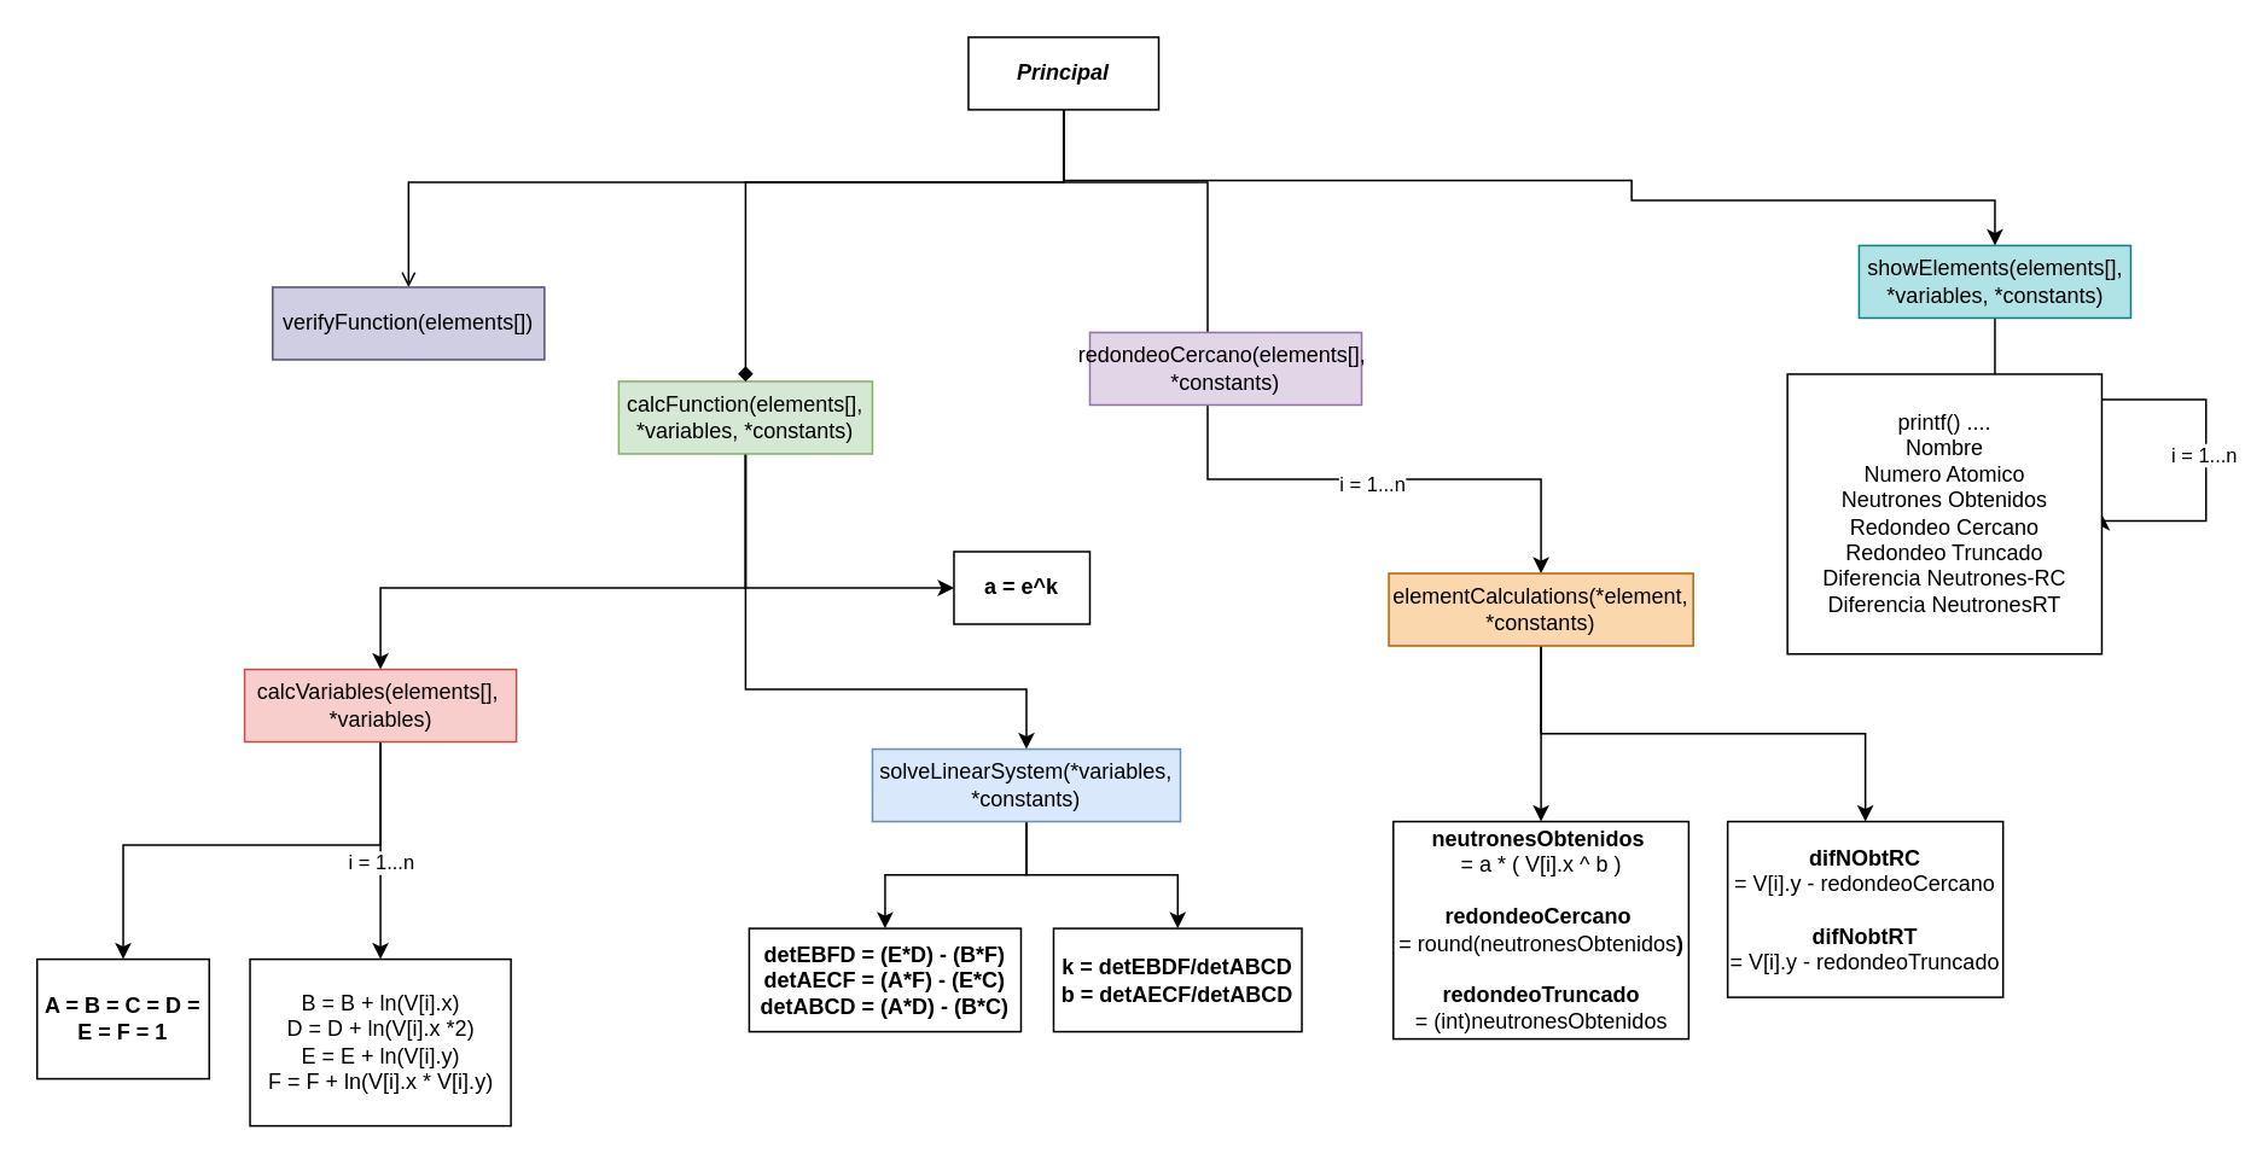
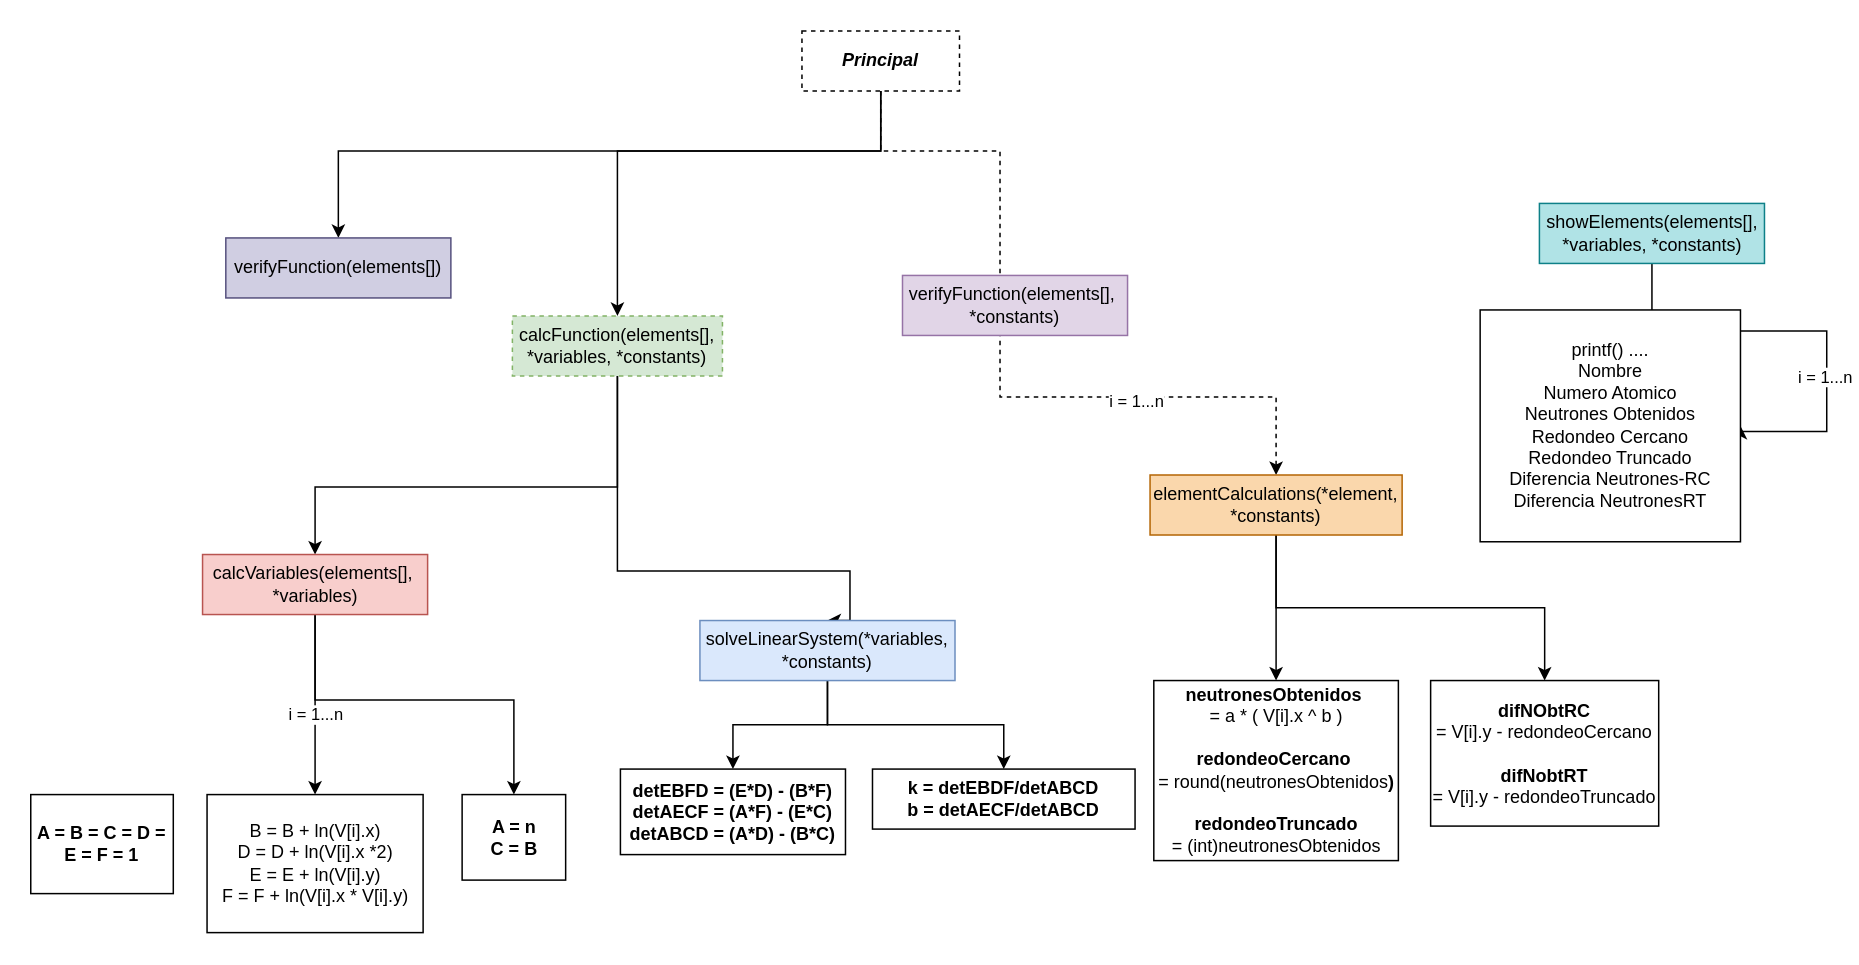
  <mxCell id="0" />
  <mxCell id="1" parent="0" />
  <mxCell id="2" style="edgeStyle=orthogonalEdgeStyle;rounded=0;orthogonalLoop=1;jettySize=auto;html=1;entryX=0.5;entryY=0;entryDx=0;entryDy=0;" edge="1" parent="1" source="5" target="26"><mxGeometry relative="1" as="geometry"><Array as="points"><mxPoint x="411" y="380" /><mxPoint x="566" y="380" /></Array></mxGeometry></mxCell>
  <mxCell id="3" style="edgeStyle=orthogonalEdgeStyle;rounded=0;orthogonalLoop=1;jettySize=auto;html=1;exitX=0.5;exitY=1;exitDx=0;exitDy=0;entryX=0.5;entryY=0;entryDx=0;entryDy=0;" edge="1" parent="1" source="5" target="23"><mxGeometry relative="1" as="geometry"><Array as="points"><mxPoint x="411" y="324" /><mxPoint x="210" y="324" /></Array></mxGeometry></mxCell>
- <mxCell id="4" style="edgeStyle=orthogonalEdgeStyle;rounded=0;orthogonalLoop=1;jettySize=auto;html=1;exitX=0.5;exitY=1;exitDx=0;exitDy=0;entryX=0;entryY=0.5;entryDx=0;entryDy=0;" edge="1" parent="1" source="5" target="27"><mxGeometry relative="1" as="geometry" /></mxCell>
- <mxCell id="5" value="calcFunction(elements[], *variables, *constants)" style="rounded=0;whiteSpace=wrap;html=1;fillColor=#d5e8d4;strokeColor=#82b366;" vertex="1" parent="1"><mxGeometry x="341" y="210" width="140" height="40" as="geometry" /></mxCell>
- <mxCell id="6" style="edgeStyle=orthogonalEdgeStyle;rounded=0;orthogonalLoop=1;jettySize=auto;html=1;exitX=0.5;exitY=1;exitDx=0;exitDy=0;entryX=0.5;entryY=0;entryDx=0;entryDy=0;endArrow=open;" edge="1" parent="1" source="11" target="12"><mxGeometry relative="1" as="geometry"><Array as="points"><mxPoint x="587" y="100" /><mxPoint x="225" y="100" /></Array></mxGeometry></mxCell>
- <mxCell id="7" style="edgeStyle=orthogonalEdgeStyle;rounded=0;orthogonalLoop=1;jettySize=auto;html=1;exitX=0.5;exitY=1;exitDx=0;exitDy=0;entryX=0.5;entryY=0;entryDx=0;entryDy=0;endArrow=diamond;" edge="1" parent="1" source="11" target="5"><mxGeometry relative="1" as="geometry"><Array as="points"><mxPoint x="587" y="100" /><mxPoint x="411" y="100" /></Array></mxGeometry></mxCell>
- <mxCell id="8" style="edgeStyle=orthogonalEdgeStyle;rounded=0;orthogonalLoop=1;jettySize=auto;html=1;exitX=0.5;exitY=1;exitDx=0;exitDy=0;entryX=0.5;entryY=0;entryDx=0;entryDy=0;" edge="1" parent="1" source="11" target="15"><mxGeometry relative="1" as="geometry"><Array as="points"><mxPoint x="587" y="100" /><mxPoint x="666" y="100" /><mxPoint x="666" y="264" /><mxPoint x="850" y="264" /><mxPoint x="850" y="309" /></Array></mxGeometry></mxCell>
+ <mxCell id="5" value="calcFunction(elements[], *variables, *constants)" style="rounded=0;whiteSpace=wrap;html=1;fillColor=#d5e8d4;strokeColor=#82b366;dashed=1;" vertex="1" parent="1"><mxGeometry x="341" y="210" width="140" height="40" as="geometry" /></mxCell>
+ <mxCell id="6" style="edgeStyle=orthogonalEdgeStyle;rounded=0;orthogonalLoop=1;jettySize=auto;html=1;exitX=0.5;exitY=1;exitDx=0;exitDy=0;entryX=0.5;entryY=0;entryDx=0;entryDy=0;" edge="1" parent="1" source="11" target="12"><mxGeometry relative="1" as="geometry"><Array as="points"><mxPoint x="587" y="100" /><mxPoint x="225" y="100" /></Array></mxGeometry></mxCell>
+ <mxCell id="7" style="edgeStyle=orthogonalEdgeStyle;rounded=0;orthogonalLoop=1;jettySize=auto;html=1;exitX=0.5;exitY=1;exitDx=0;exitDy=0;entryX=0.5;entryY=0;entryDx=0;entryDy=0;" edge="1" parent="1" source="11" target="5"><mxGeometry relative="1" as="geometry"><Array as="points"><mxPoint x="587" y="100" /><mxPoint x="411" y="100" /></Array></mxGeometry></mxCell>
+ <mxCell id="8" style="edgeStyle=orthogonalEdgeStyle;rounded=0;orthogonalLoop=1;jettySize=auto;html=1;exitX=0.5;exitY=1;exitDx=0;exitDy=0;entryX=0.5;entryY=0;entryDx=0;entryDy=0;dashed=1;" edge="1" parent="1" source="11" target="15"><mxGeometry relative="1" as="geometry"><Array as="points"><mxPoint x="587" y="100" /><mxPoint x="666" y="100" /><mxPoint x="666" y="264" /><mxPoint x="850" y="264" /><mxPoint x="850" y="309" /></Array></mxGeometry></mxCell>
  <mxCell id="9" value="i = 1...n" style="edgeLabel;html=1;align=center;verticalAlign=middle;resizable=0;points=[];" vertex="1" connectable="0" parent="8"><mxGeometry x="0.438" y="-2" relative="1" as="geometry"><mxPoint as="offset" /></mxGeometry></mxCell>
- <mxCell id="10" style="edgeStyle=orthogonalEdgeStyle;rounded=0;orthogonalLoop=1;jettySize=auto;html=1;exitX=0.5;exitY=1;exitDx=0;exitDy=0;entryX=0.5;entryY=0;entryDx=0;entryDy=0;" edge="1" parent="1" source="11" target="18"><mxGeometry relative="1" as="geometry"><mxPoint x="962" y="42" as="targetPoint" /><Array as="points"><mxPoint x="587" y="99" /><mxPoint x="900" y="99" /><mxPoint x="900" y="110" /><mxPoint x="1101" y="110" /></Array></mxGeometry></mxCell>
- <mxCell id="11" value="&lt;b&gt;&lt;i&gt;Principal&lt;/i&gt;&lt;/b&gt;" style="rounded=0;whiteSpace=wrap;html=1;" vertex="1" parent="1"><mxGeometry x="534" y="20" width="105" height="40" as="geometry" /></mxCell>
+ <mxCell id="11" value="&lt;b&gt;&lt;i&gt;Principal&lt;/i&gt;&lt;/b&gt;" style="rounded=0;whiteSpace=wrap;html=1;dashed=1;" vertex="1" parent="1"><mxGeometry x="534" y="20" width="105" height="40" as="geometry" /></mxCell>
  <mxCell id="12" value="verifyFunction(elements[])" style="rounded=0;whiteSpace=wrap;html=1;fillColor=#d0cee2;strokeColor=#56517e;" vertex="1" parent="1"><mxGeometry x="150" y="158" width="150" height="40" as="geometry" /></mxCell>
  <mxCell id="13" style="edgeStyle=orthogonalEdgeStyle;rounded=0;orthogonalLoop=1;jettySize=auto;html=1;exitX=0.5;exitY=1;exitDx=0;exitDy=0;entryX=0.5;entryY=0;entryDx=0;entryDy=0;" edge="1" parent="1" source="15" target="34"><mxGeometry relative="1" as="geometry"><mxPoint x="850.167" y="398.833" as="targetPoint" /></mxGeometry></mxCell>
  <mxCell id="14" style="edgeStyle=orthogonalEdgeStyle;rounded=0;orthogonalLoop=1;jettySize=auto;html=1;exitX=0.5;exitY=1;exitDx=0;exitDy=0;entryX=0.5;entryY=0;entryDx=0;entryDy=0;" edge="1" parent="1" source="15" target="35"><mxGeometry relative="1" as="geometry" /></mxCell>
  <mxCell id="15" value="elementCalculations(*element, *constants)" style="rounded=0;whiteSpace=wrap;html=1;fillColor=#fad7ac;strokeColor=#b46504;" vertex="1" parent="1"><mxGeometry x="766" y="316" width="168" height="40" as="geometry" /></mxCell>
  <mxCell id="16" style="edgeStyle=orthogonalEdgeStyle;rounded=0;orthogonalLoop=1;jettySize=auto;html=1;exitX=0.5;exitY=1;exitDx=0;exitDy=0;entryX=0.5;entryY=0;entryDx=0;entryDy=0;" edge="1" parent="1" source="18" target="36"><mxGeometry relative="1" as="geometry"><Array as="points"><mxPoint x="1101" y="220" /><mxPoint x="1217" y="220" /><mxPoint x="1217" y="287" /><mxPoint x="1160" y="287" /></Array></mxGeometry></mxCell>
  <mxCell id="17" value="i = 1...n" style="edgeLabel;html=1;align=center;verticalAlign=middle;resizable=0;points=[];" vertex="1" connectable="0" parent="16"><mxGeometry x="-0.154" y="3" relative="1" as="geometry"><mxPoint x="37" y="33" as="offset" /></mxGeometry></mxCell>
  <mxCell id="18" value="showElements(elements[], *variables, *constants)" style="rounded=0;whiteSpace=wrap;html=1;fillColor=#b0e3e6;strokeColor=#0e8088;" vertex="1" parent="1"><mxGeometry x="1025.5" y="135" width="150" height="40" as="geometry" /></mxCell>
  <mxCell id="19" style="edgeStyle=orthogonalEdgeStyle;rounded=0;orthogonalLoop=1;jettySize=auto;html=1;exitX=0.5;exitY=1;exitDx=0;exitDy=0;entryX=0.5;entryY=0;entryDx=0;entryDy=0;" edge="1" parent="1" source="23" target="29"><mxGeometry relative="1" as="geometry" /></mxCell>
  <mxCell id="20" value="i = 1...n" style="edgeLabel;html=1;align=center;verticalAlign=middle;resizable=0;points=[];" vertex="1" connectable="0" parent="19"><mxGeometry x="-0.085" y="1" relative="1" as="geometry"><mxPoint x="-1" y="11" as="offset" /></mxGeometry></mxCell>
- <mxCell id="22" style="edgeStyle=orthogonalEdgeStyle;rounded=0;orthogonalLoop=1;jettySize=auto;html=1;exitX=0.5;exitY=1;exitDx=0;exitDy=0;entryX=0.5;entryY=0;entryDx=0;entryDy=0;" edge="1" parent="1" source="23" target="28"><mxGeometry relative="1" as="geometry"><Array as="points"><mxPoint x="210" y="466" /><mxPoint x="68" y="466" /></Array></mxGeometry></mxCell>
+ <mxCell id="21" style="edgeStyle=orthogonalEdgeStyle;rounded=0;orthogonalLoop=1;jettySize=auto;html=1;exitX=0.5;exitY=1;exitDx=0;exitDy=0;entryX=0.5;entryY=0;entryDx=0;entryDy=0;" edge="1" parent="1" source="23" target="30"><mxGeometry relative="1" as="geometry"><Array as="points"><mxPoint x="209.5" y="466" /><mxPoint x="342.5" y="466" /></Array></mxGeometry></mxCell>
  <mxCell id="23" value="calcVariables(elements[],&amp;nbsp; *variables)" style="rounded=0;whiteSpace=wrap;html=1;fillColor=#f8cecc;strokeColor=#b85450;" vertex="1" parent="1"><mxGeometry x="134.5" y="369" width="150" height="40" as="geometry" /></mxCell>
  <mxCell id="24" style="edgeStyle=orthogonalEdgeStyle;rounded=0;orthogonalLoop=1;jettySize=auto;html=1;exitX=0.5;exitY=1;exitDx=0;exitDy=0;entryX=0.5;entryY=0;entryDx=0;entryDy=0;" edge="1" parent="1" source="26" target="31"><mxGeometry relative="1" as="geometry" /></mxCell>
  <mxCell id="25" style="edgeStyle=orthogonalEdgeStyle;rounded=0;orthogonalLoop=1;jettySize=auto;html=1;exitX=0.5;exitY=1;exitDx=0;exitDy=0;entryX=0.5;entryY=0;entryDx=0;entryDy=0;" edge="1" parent="1" source="26" target="32"><mxGeometry relative="1" as="geometry" /></mxCell>
- <mxCell id="26" value="solveLinearSystem(*variables, *constants)" style="rounded=0;whiteSpace=wrap;html=1;fillColor=#dae8fc;strokeColor=#6c8ebf;" vertex="1" parent="1"><mxGeometry x="481" y="413" width="170" height="40" as="geometry" /></mxCell>
- <mxCell id="27" value="&lt;b&gt;a = e^k&lt;/b&gt;" style="rounded=0;whiteSpace=wrap;html=1;" vertex="1" parent="1"><mxGeometry x="526" y="304" width="75" height="40" as="geometry" /></mxCell>
+ <mxCell id="26" value="solveLinearSystem(*variables, *constants)" style="rounded=0;whiteSpace=wrap;html=1;fillColor=#dae8fc;strokeColor=#6c8ebf;" vertex="1" parent="1"><mxGeometry x="466" y="413" width="170" height="40" as="geometry" /></mxCell>
  <mxCell id="28" value="&lt;b&gt;A = B = C = D = E = F = 1&lt;/b&gt;" style="rounded=0;whiteSpace=wrap;html=1;" vertex="1" parent="1"><mxGeometry x="20" y="529" width="95" height="66" as="geometry" /></mxCell>
  <mxCell id="29" value="&lt;div&gt;&lt;span style=&quot;background-color: initial;&quot;&gt;B = B + ln(V[i].x)&lt;/span&gt;&lt;/div&gt;&lt;div&gt;D = D + ln(V[i].x *2)&lt;/div&gt;&lt;div&gt;E = E + ln(V[i].y)&lt;/div&gt;&lt;div&gt;F = F + ln(V[i].x * V[i].y)&lt;/div&gt;" style="rounded=0;whiteSpace=wrap;html=1;" vertex="1" parent="1"><mxGeometry x="137.5" y="529" width="144" height="92" as="geometry" /></mxCell>
+ <mxCell id="30" value="&lt;div&gt;&lt;b&gt;A = n&lt;/b&gt;&lt;/div&gt;&lt;div&gt;&lt;b&gt;C = B&lt;/b&gt;&lt;/div&gt;" style="rounded=0;whiteSpace=wrap;html=1;" vertex="1" parent="1"><mxGeometry x="307.5" y="529" width="69" height="57" as="geometry" /></mxCell>
  <mxCell id="31" value="&lt;div&gt;&lt;b&gt;detEBFD = (E*D) - (B*F)&lt;/b&gt;&lt;/div&gt;&lt;div&gt;&lt;b&gt;detAECF = (A*F) - (E*C)&lt;/b&gt;&lt;b&gt;&lt;br&gt;&lt;/b&gt;&lt;/div&gt;&lt;div&gt;&lt;b&gt;detABCD = (A*D) - (B*C)&lt;/b&gt;&lt;b&gt;&lt;br&gt;&lt;/b&gt;&lt;/div&gt;" style="rounded=0;whiteSpace=wrap;html=1;" vertex="1" parent="1"><mxGeometry x="413" y="512" width="150" height="57" as="geometry" /></mxCell>
- <mxCell id="32" value="&lt;b&gt;k = detEBDF/detABCD&lt;/b&gt;&lt;div&gt;&lt;b&gt;b = detAECF/detABCD&lt;/b&gt;&lt;b&gt;&lt;br&gt;&lt;/b&gt;&lt;/div&gt;" style="rounded=0;whiteSpace=wrap;html=1;" vertex="1" parent="1"><mxGeometry x="581" y="512" width="137" height="57" as="geometry" /></mxCell>
- <mxCell id="33" value="redondeoCercano(elements[],&amp;nbsp; *constants)" style="rounded=0;whiteSpace=wrap;html=1;fillColor=#e1d5e7;strokeColor=#9673a6;" vertex="1" parent="1"><mxGeometry x="601" y="183" width="150" height="40" as="geometry" /></mxCell>
+ <mxCell id="32" value="&lt;b&gt;k = detEBDF/detABCD&lt;/b&gt;&lt;div&gt;&lt;b&gt;b = detAECF/detABCD&lt;/b&gt;&lt;b&gt;&lt;br&gt;&lt;/b&gt;&lt;/div&gt;" style="rounded=0;whiteSpace=wrap;html=1;" vertex="1" parent="1"><mxGeometry x="581" y="512" width="175" height="40" as="geometry" /></mxCell>
+ <mxCell id="33" value="verifyFunction(elements[],&amp;nbsp; *constants)" style="rounded=0;whiteSpace=wrap;html=1;fillColor=#e1d5e7;strokeColor=#9673a6;" vertex="1" parent="1"><mxGeometry x="601" y="183" width="150" height="40" as="geometry" /></mxCell>
  <mxCell id="34" value="&lt;div&gt;&lt;b&gt;neutronesObtenidos&amp;nbsp;&lt;/b&gt;&lt;/div&gt;&lt;div&gt;= a * ( V[i].x ^ b )&lt;/div&gt;&lt;div&gt;&lt;br&gt;&lt;/div&gt;&lt;div&gt;&lt;b&gt;redondeoCercano&amp;nbsp;&lt;/b&gt;&lt;/div&gt;&lt;div&gt;=&amp;nbsp;&lt;span style=&quot;background-color: initial;&quot;&gt;round(neutronesObtenidos&lt;/span&gt;&lt;b style=&quot;background-color: initial;&quot;&gt;)&lt;/b&gt;&lt;/div&gt;&lt;div&gt;&lt;b style=&quot;background-color: initial;&quot;&gt;&lt;br&gt;&lt;/b&gt;&lt;/div&gt;&lt;div&gt;&lt;b&gt;redondeoTruncado&lt;/b&gt;&lt;/div&gt;&lt;div&gt;= (int)neutronesObtenidos&lt;/div&gt;" style="rounded=0;whiteSpace=wrap;html=1;" vertex="1" parent="1"><mxGeometry x="768.5" y="453" width="163" height="120" as="geometry" /></mxCell>
  <mxCell id="35" value="&lt;div&gt;&lt;b&gt;difNObtRC&lt;/b&gt;&lt;/div&gt;&lt;div&gt;= V[i].y - redondeoCercano&lt;/div&gt;&lt;div&gt;&lt;br&gt;&lt;/div&gt;&lt;div&gt;&lt;b&gt;difNobtRT&lt;/b&gt;&lt;/div&gt;&lt;div&gt;= V[i].y - redondeoTruncado&lt;/div&gt;" style="rounded=0;whiteSpace=wrap;html=1;" vertex="1" parent="1"><mxGeometry x="953" y="453" width="152" height="97" as="geometry" /></mxCell>
  <mxCell id="36" value="&lt;div&gt;printf() ....&lt;/div&gt;&lt;div&gt;Nombre&lt;/div&gt;&lt;div&gt;Numero Atomico&lt;/div&gt;&lt;div&gt;&lt;span style=&quot;background-color: initial;&quot;&gt;Neutrones Obtenidos&lt;/span&gt;&lt;/div&gt;&lt;div&gt;&lt;span style=&quot;background-color: initial;&quot;&gt;Redondeo Cercano&lt;br&gt;&lt;/span&gt;&lt;/div&gt;&lt;div&gt;&lt;span style=&quot;background-color: initial;&quot;&gt;Redondeo Truncado&lt;br&gt;&lt;/span&gt;&lt;/div&gt;&lt;div&gt;&lt;span style=&quot;background-color: initial;&quot;&gt;Diferencia Neutrones-RC&lt;br&gt;&lt;/span&gt;&lt;/div&gt;&lt;div&gt;&lt;span style=&quot;background-color: initial;&quot;&gt;Diferencia NeutronesRT&lt;br&gt;&lt;/span&gt;&lt;/div&gt;" style="rounded=0;whiteSpace=wrap;html=1;direction=south;" vertex="1" parent="1"><mxGeometry x="986" y="206" width="173.5" height="154.5" as="geometry" /></mxCell>
